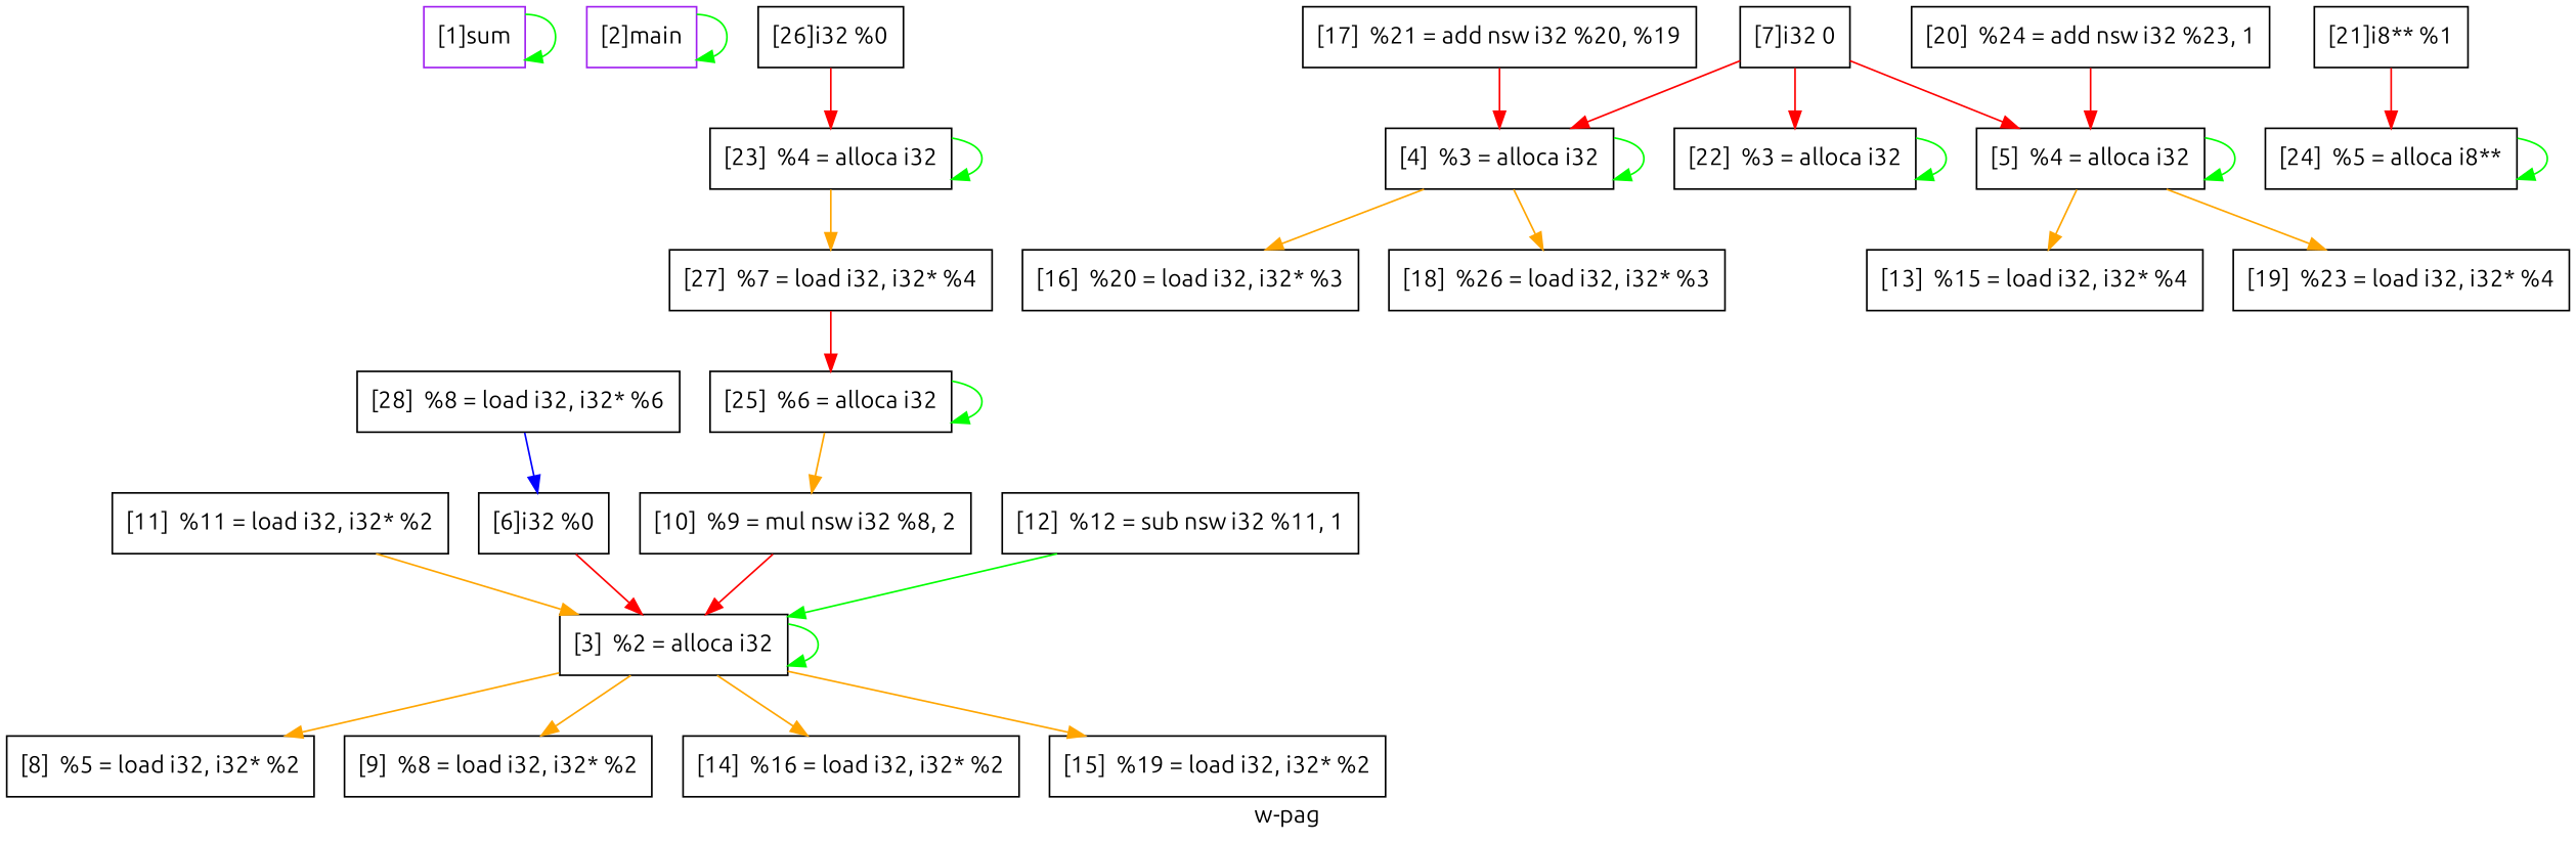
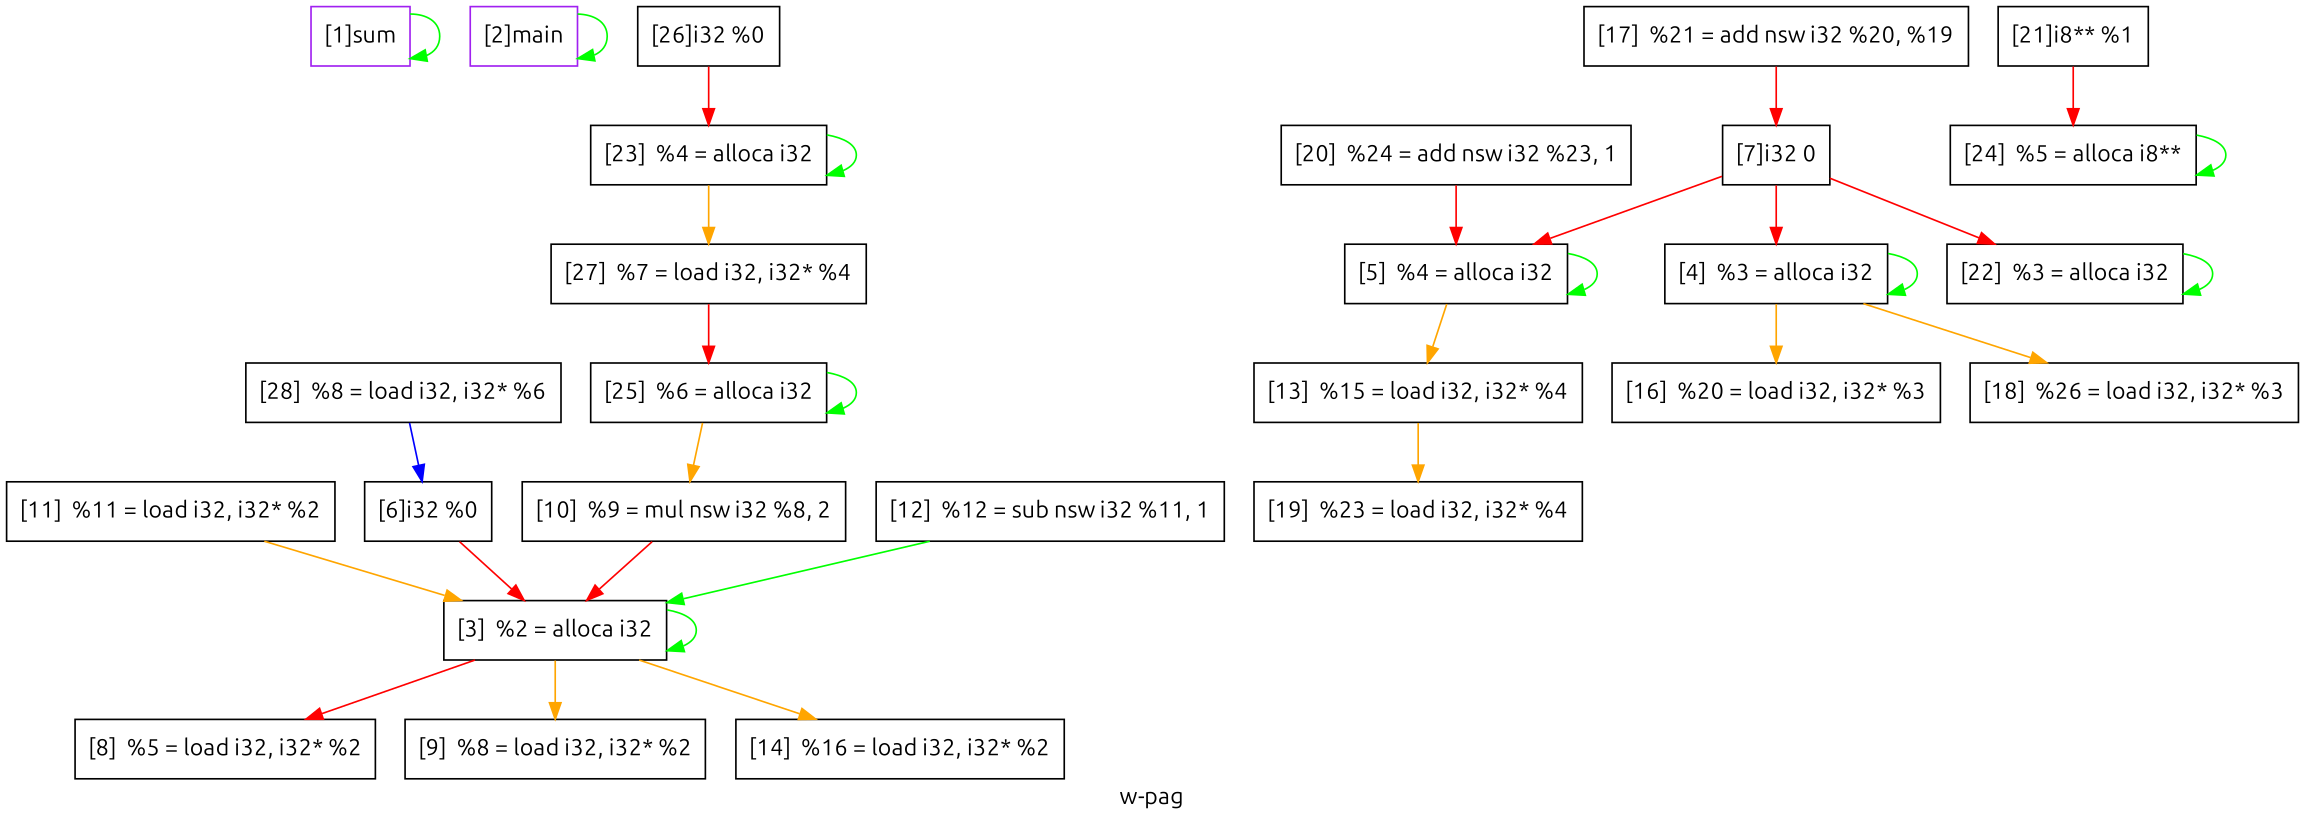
  digraph {
    fontname=Ubuntu
    label="w-pag"
    node [color=black fontname=Ubuntu shape=rectangle]
    edge [color=orange fontname=Ubuntu]
    n1 [color=purple label="[1]sum"]
    n2 [color=purple label="[2]main"]
    n3 [label="[3]  %2 = alloca i32"]
    n4 [label="[8]  %5 = load i32, i32* %2"]
    n5 [label="[9]  %8 = load i32, i32* %2"]
    n6 [label="[14]  %16 = load i32, i32* %2"]
-   n7 [label="[15]  %19 = load i32, i32* %2"]
    n8 [label="[11]  %11 = load i32, i32* %2"]
    n9 [label="[4]  %3 = alloca i32"]
    n10 [label="[16]  %20 = load i32, i32* %3"]
    n11 [label="[18]  %26 = load i32, i32* %3"]
    n12 [label="[5]  %4 = alloca i32"]
    n13 [label="[13]  %15 = load i32, i32* %4"]
    n14 [label="[19]  %23 = load i32, i32* %4"]
    n15 [label="[6]i32 %0"]
    n16 [label="[7]i32 0"]
    n17 [label="[22]  %3 = alloca i32"]
    n18 [label="[10]  %9 = mul nsw i32 %8, 2"]
    n19 [label="[12]  %12 = sub nsw i32 %11, 1"]
    n20 [label="[17]  %21 = add nsw i32 %20, %19"]
    n21 [label="[20]  %24 = add nsw i32 %23, 1"]
    n22 [label="[21]i8** %1"]
    n23 [label="[24]  %5 = alloca i8**"]
    n24 [label="[23]  %4 = alloca i32"]
    n25 [label="[27]  %7 = load i32, i32* %4"]
    n26 [label="[25]  %6 = alloca i32"]
    n27 [label="[28]  %8 = load i32, i32* %6"]
    n28 [label="[26]i32 %0"]
    n1 -> n1 [color=green]
    n2 -> n2 [color=green]
    n3 -> n3 [color=green]
-   n3 -> n4
+   n3 -> n4 [color=red]
    n3 -> n5
    n3 -> n6
-   n3 -> n7
    n8 -> n3
    n9 -> n9 [color=green]
    n9 -> n10
    n9 -> n11
    n12 -> n12 [color=green]
    n12 -> n13
-   n12 -> n14
+   n13 -> n14
    n15 -> n3 [color=red]
    n16 -> n9 [color=red]
    n16 -> n12 [color=red]
    n16 -> n17 [color=red]
    n17 -> n17 [color=green]
    n18 -> n3 [color=red]
    n19 -> n3 [color=green]
-   n20 -> n9 [color=red]
+   n20 -> n16 [color=red]
    n21 -> n12 [color=red]
    n22 -> n23 [color=red]
    n23 -> n23 [color=green]
    n24 -> n24 [color=green]
    n24 -> n25
    n25 -> n26 [color=red]
    n26 -> n18
    n26 -> n26 [color=green]
    n27 -> n15 [color=blue]
    n28 -> n24 [color=red]
  }
